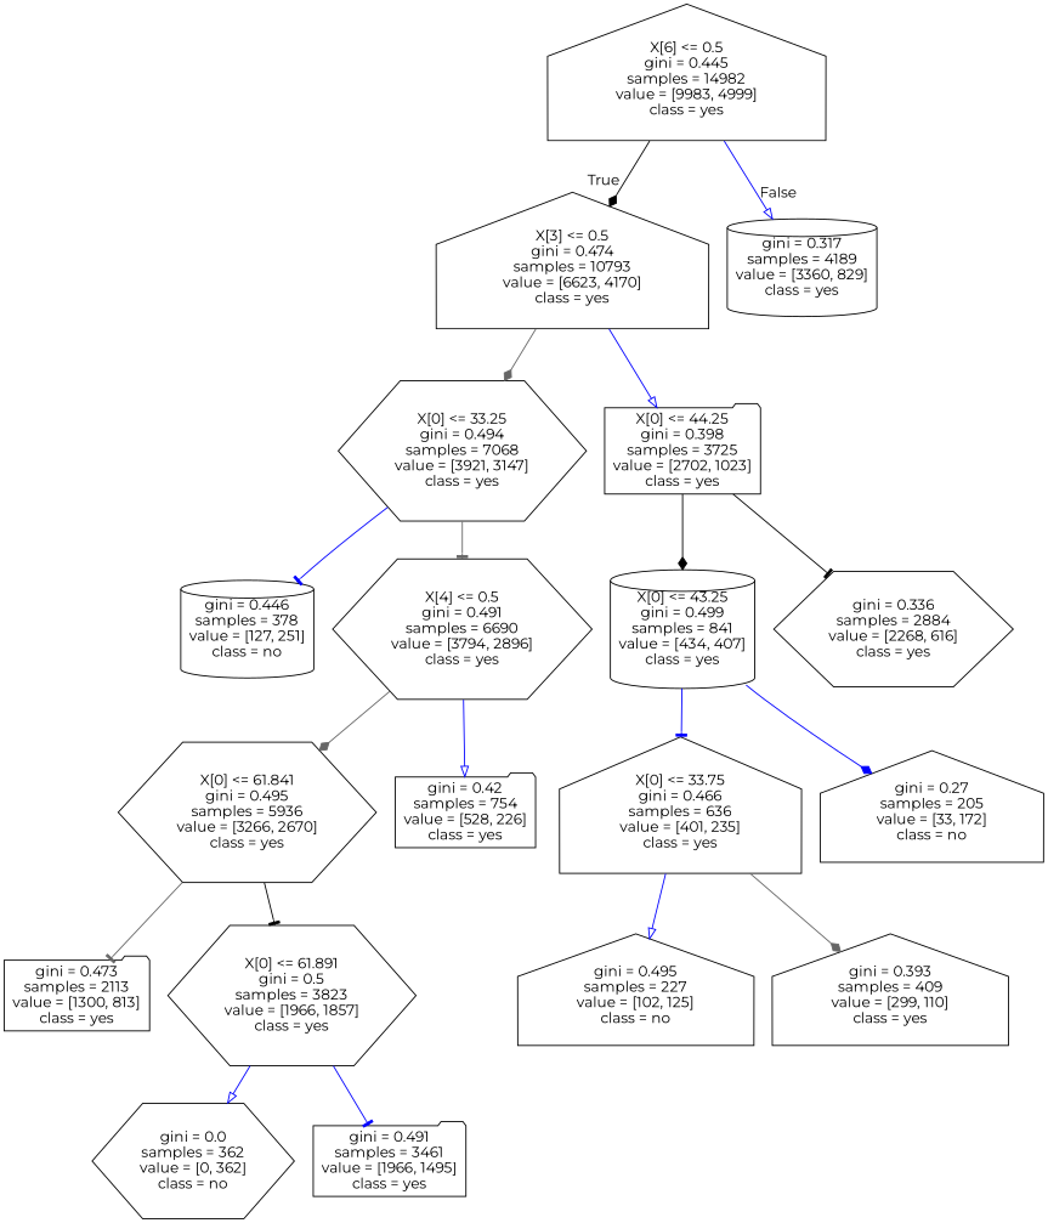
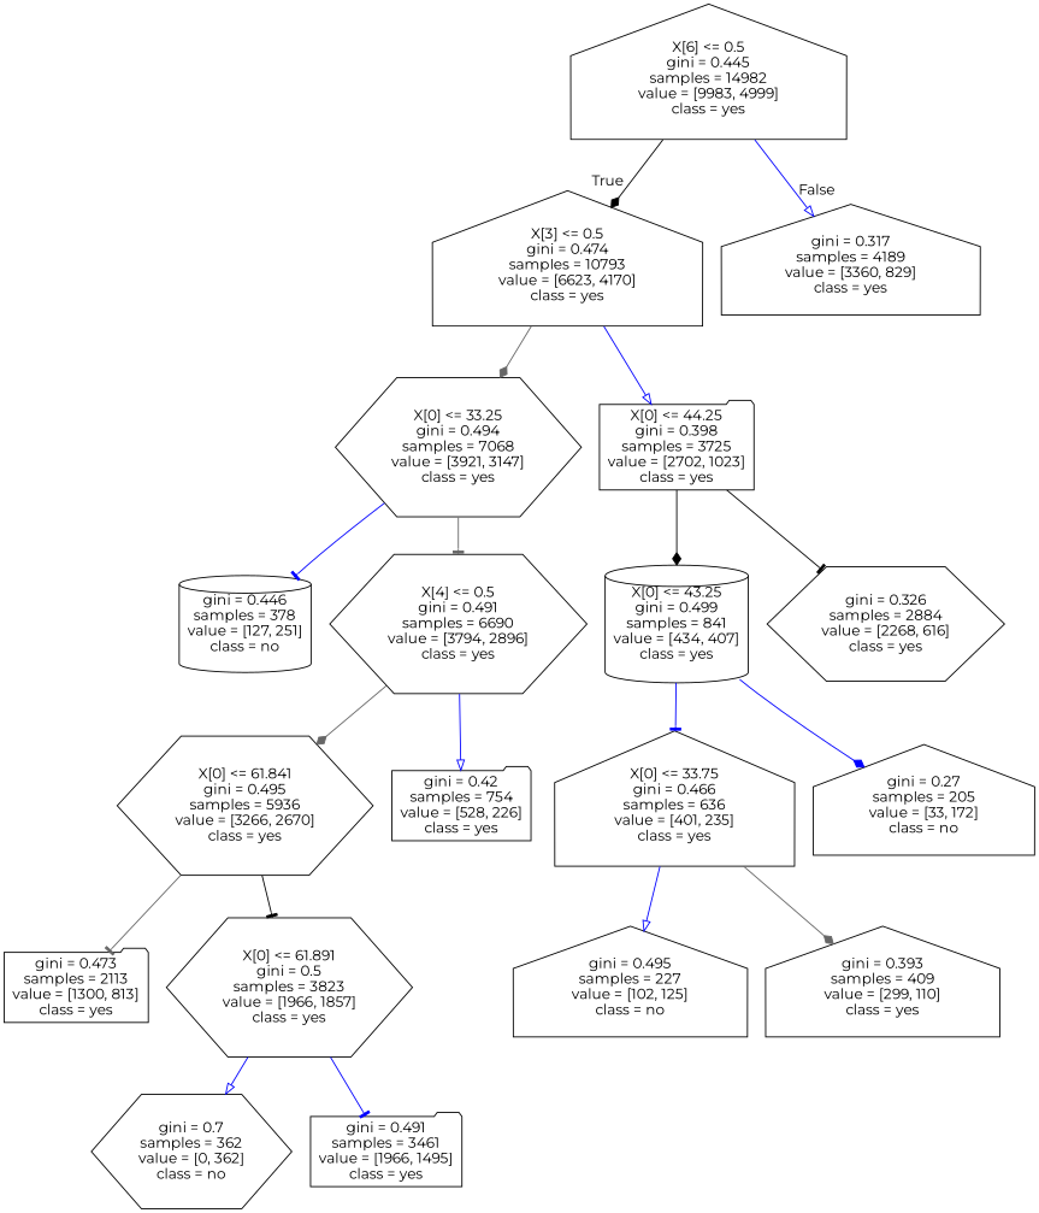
  digraph {
    fontname=Montserrat
    node [fontname=Montserrat shape=house]
    edge [arrowhead=tee color=blue fontname=Montserrat]
    n1 [label="X[6] <= 0.5\ngini = 0.445\nsamples = 14982\nvalue = [9983, 4999]\nclass = yes"]
    n2 [label="X[3] <= 0.5\ngini = 0.474\nsamples = 10793\nvalue = [6623, 4170]\nclass = yes"]
-   n3 [label="gini = 0.317\nsamples = 4189\nvalue = [3360, 829]\nclass = yes" shape=cylinder]
+   n3 [label="gini = 0.317\nsamples = 4189\nvalue = [3360, 829]\nclass = yes"]
    n4 [label="X[0] <= 33.25\ngini = 0.494\nsamples = 7068\nvalue = [3921, 3147]\nclass = yes" shape=hexagon]
    n5 [label="X[0] <= 44.25\ngini = 0.398\nsamples = 3725\nvalue = [2702, 1023]\nclass = yes" shape=folder]
    n6 [label="gini = 0.446\nsamples = 378\nvalue = [127, 251]\nclass = no" shape=cylinder]
    n7 [label="X[4] <= 0.5\ngini = 0.491\nsamples = 6690\nvalue = [3794, 2896]\nclass = yes" shape=hexagon]
    n8 [label="X[0] <= 43.25\ngini = 0.499\nsamples = 841\nvalue = [434, 407]\nclass = yes" shape=cylinder]
-   n9 [label="gini = 0.336\nsamples = 2884\nvalue = [2268, 616]\nclass = yes" shape=hexagon]
+   n9 [label="gini = 0.326\nsamples = 2884\nvalue = [2268, 616]\nclass = yes" shape=hexagon]
    n10 [label="X[0] <= 61.841\ngini = 0.495\nsamples = 5936\nvalue = [3266, 2670]\nclass = yes" shape=hexagon]
    n11 [label="gini = 0.42\nsamples = 754\nvalue = [528, 226]\nclass = yes" shape=folder]
    n12 [label="gini = 0.473\nsamples = 2113\nvalue = [1300, 813]\nclass = yes" shape=folder]
    n13 [label="X[0] <= 61.891\ngini = 0.5\nsamples = 3823\nvalue = [1966, 1857]\nclass = yes" shape=hexagon]
-   n14 [label="gini = 0.0\nsamples = 362\nvalue = [0, 362]\nclass = no" shape=hexagon]
+   n14 [label="gini = 0.7\nsamples = 362\nvalue = [0, 362]\nclass = no" shape=hexagon]
    n15 [label="gini = 0.491\nsamples = 3461\nvalue = [1966, 1495]\nclass = yes" shape=folder]
    n16 [label="X[0] <= 33.75\ngini = 0.466\nsamples = 636\nvalue = [401, 235]\nclass = yes"]
    n17 [label="gini = 0.27\nsamples = 205\nvalue = [33, 172]\nclass = no"]
    n18 [label="gini = 0.495\nsamples = 227\nvalue = [102, 125]\nclass = no"]
    n19 [label="gini = 0.393\nsamples = 409\nvalue = [299, 110]\nclass = yes"]
    n1 -> n2 [arrowhead=diamond color=black headlabel=True labelangle=45 labeldistance=2.5]
    n1 -> n3 [arrowhead=onormal headlabel=False labelangle=-45 labeldistance=2.5]
    n2 -> n4 [arrowhead=diamond color=gray40]
    n2 -> n5 [arrowhead=onormal]
    n4 -> n6
    n4 -> n7 [color=gray40]
    n5 -> n8 [arrowhead=diamond color=black]
    n5 -> n9 [color=black]
    n7 -> n10 [arrowhead=diamond color=gray40]
    n7 -> n11 [arrowhead=onormal]
    n8 -> n16
    n8 -> n17 [arrowhead=diamond]
    n10 -> n12 [color=gray40]
    n10 -> n13 [color=black]
    n13 -> n14 [arrowhead=onormal]
    n13 -> n15
    n16 -> n18 [arrowhead=onormal]
    n16 -> n19 [arrowhead=diamond color=gray40]
  }
